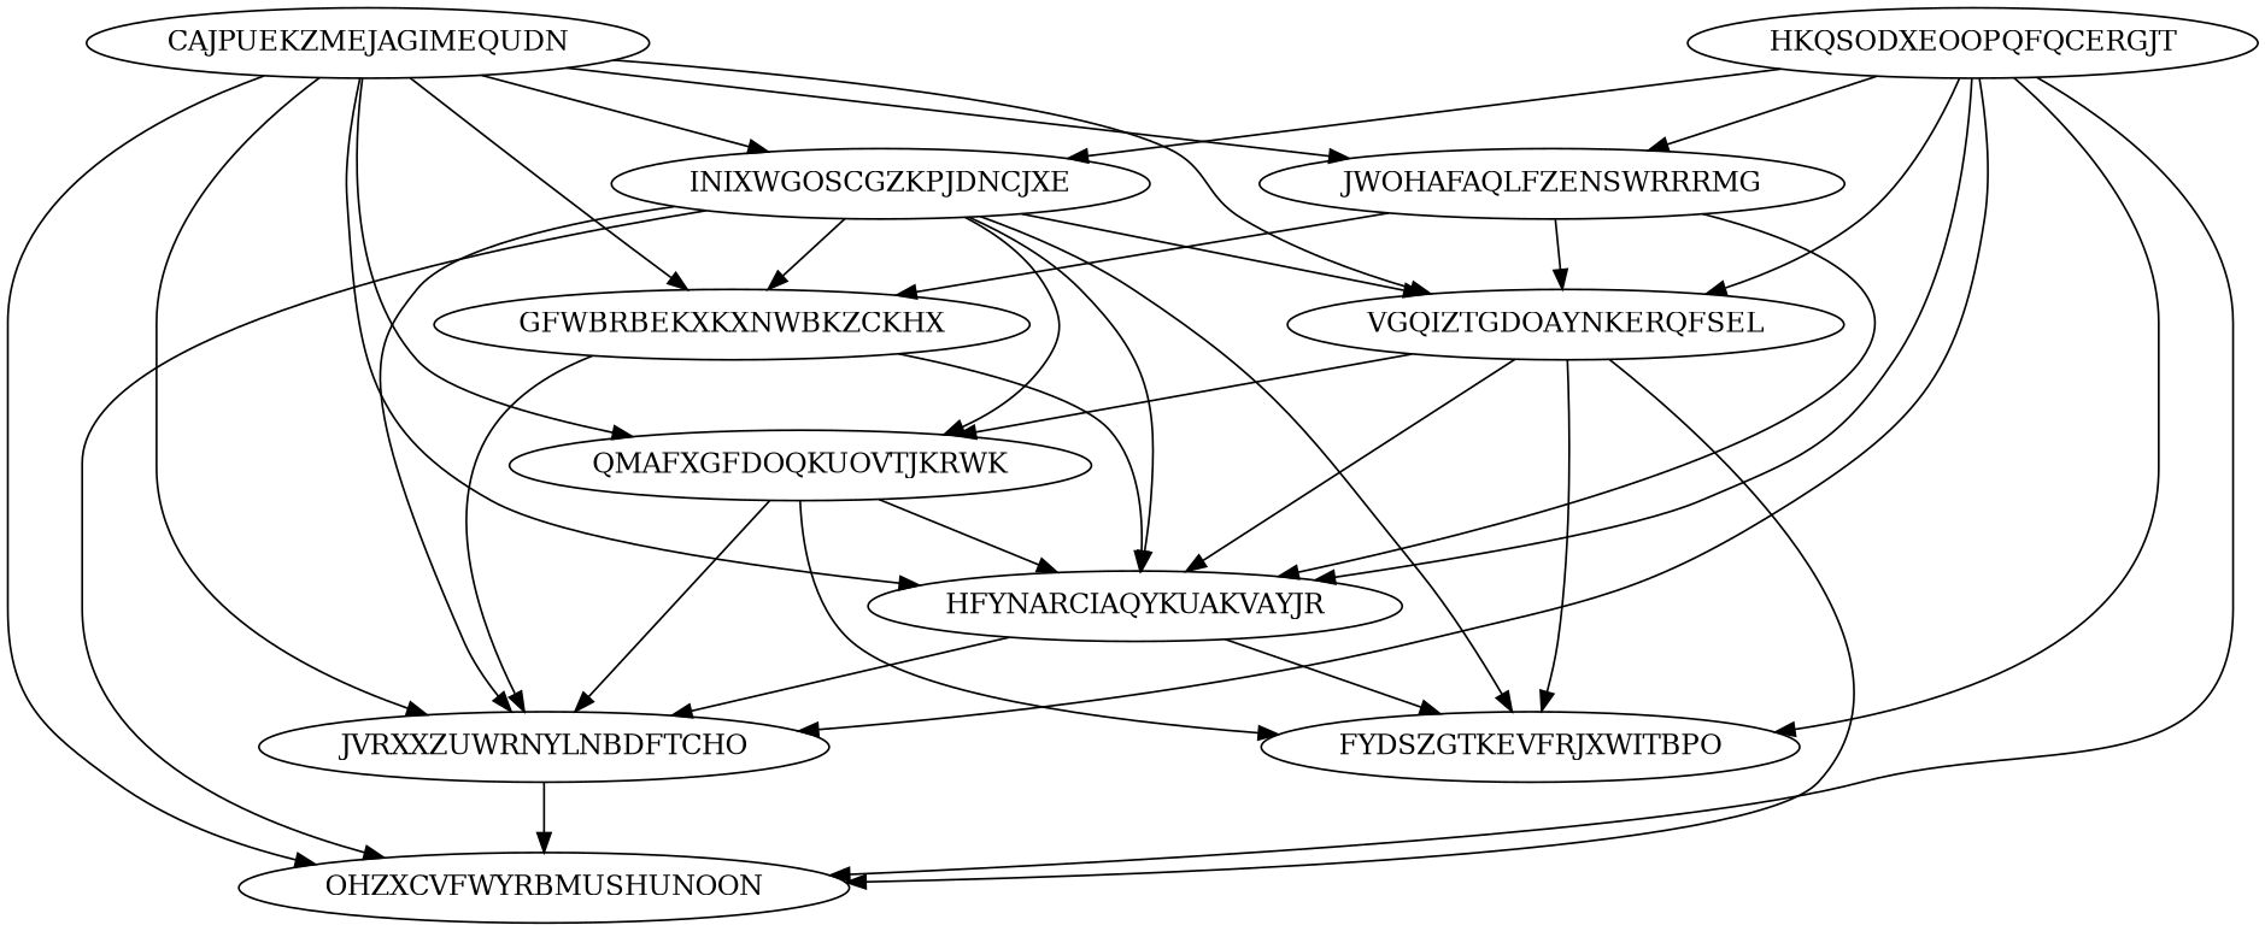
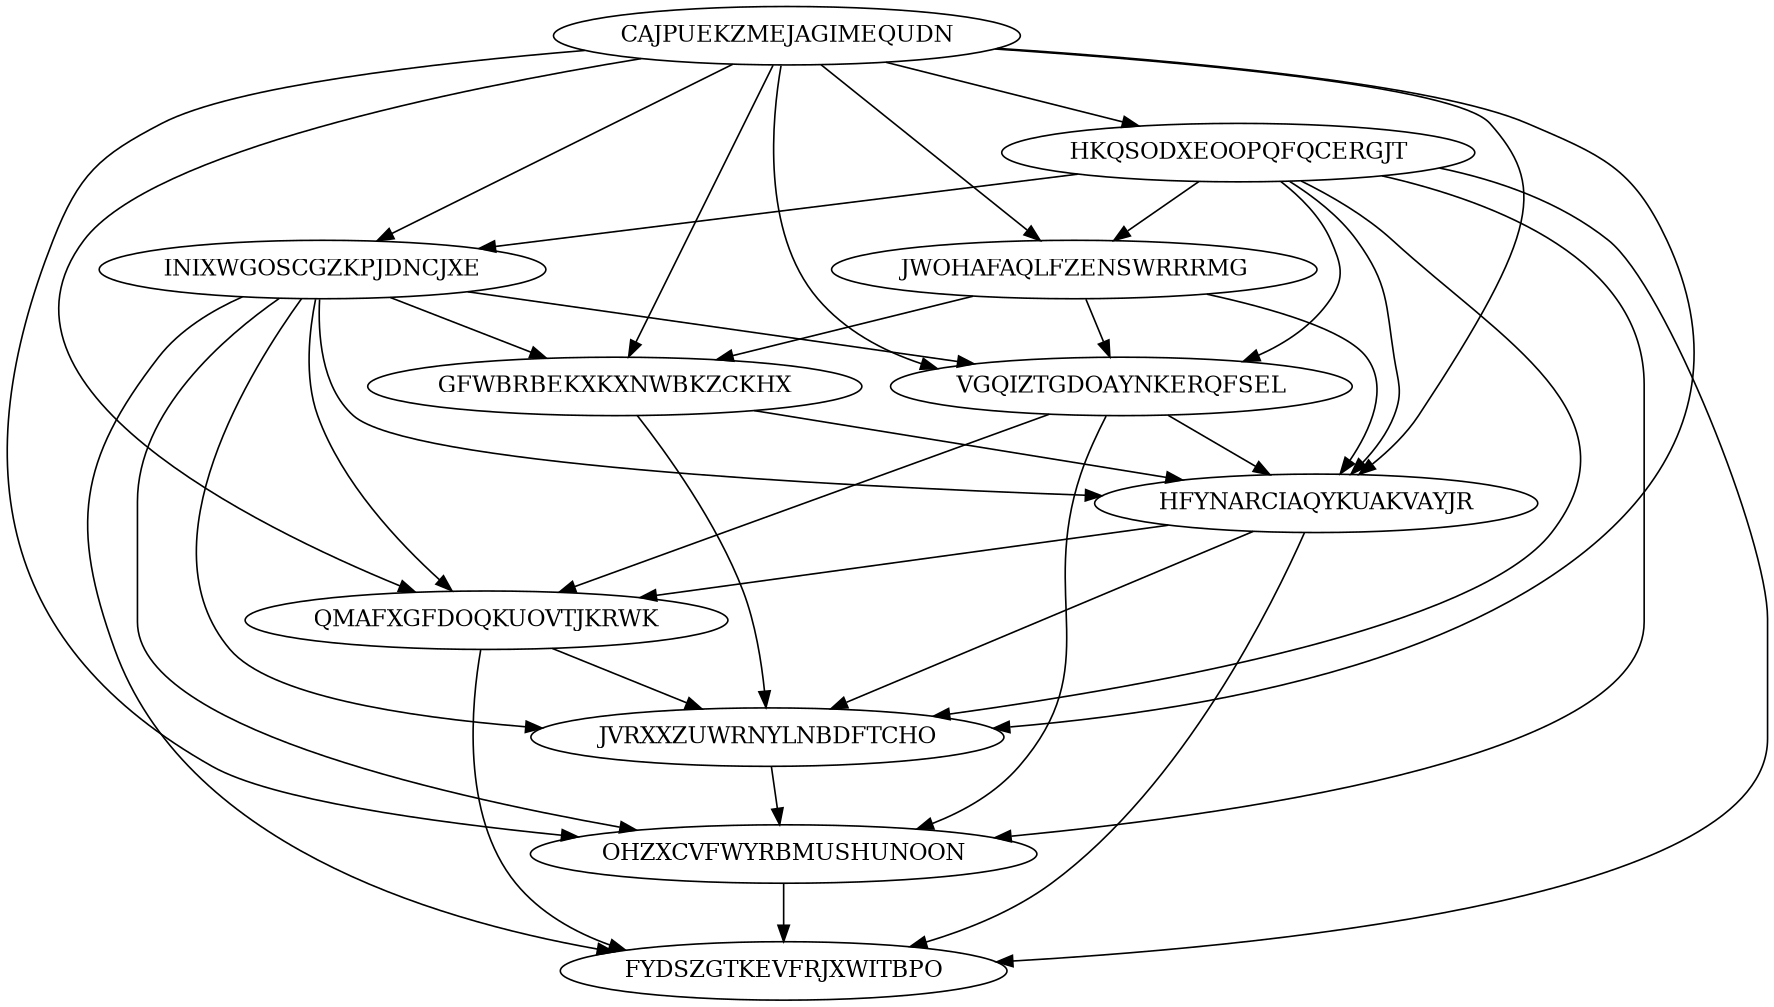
  digraph {
    node [Processor=1 Weight=16]
    edge [Weight=16]
    CAJPUEKZMEJAGIMEQUDN [Start=0 Weight=20]
    HKQSODXEOOPQFQCERGJT [Start=20 Weight=10]
    JWOHAFAQLFZENSWRRRMG [Start=30]
    INIXWGOSCGZKPJDNCJXE [Start=46 Weight=18]
    GFWBRBEKXKXNWBKZCKHX [Processor=2 Start=83]
    VGQIZTGDOAYNKERQFSEL [Start=64 Weight=18]
    QMAFXGFDOQKUOVTJKRWK [Start=82 Weight=17]
    JVRXXZUWRNYLNBDFTCHO [Start=113 Weight=15]
    HFYNARCIAQYKUAKVAYJR [Processor=2 Start=112 Weight=17]
    OHZXCVFWYRBMUSHUNOON [Start=128 Weight=13]
    FYDSZGTKEVFRJXWITBPO [Processor=2 Start=129]
+   CAJPUEKZMEJAGIMEQUDN -> HKQSODXEOOPQFQCERGJT [Weight=20]
    CAJPUEKZMEJAGIMEQUDN -> JWOHAFAQLFZENSWRRRMG [Weight=19]
    CAJPUEKZMEJAGIMEQUDN -> INIXWGOSCGZKPJDNCJXE [Weight=19]
    CAJPUEKZMEJAGIMEQUDN -> GFWBRBEKXKXNWBKZCKHX [Weight=14]
    CAJPUEKZMEJAGIMEQUDN -> VGQIZTGDOAYNKERQFSEL [Weight=18]
    CAJPUEKZMEJAGIMEQUDN -> QMAFXGFDOQKUOVTJKRWK [Weight=10]
    CAJPUEKZMEJAGIMEQUDN -> JVRXXZUWRNYLNBDFTCHO [Weight=13]
    CAJPUEKZMEJAGIMEQUDN -> HFYNARCIAQYKUAKVAYJR [Weight=14]
    CAJPUEKZMEJAGIMEQUDN -> OHZXCVFWYRBMUSHUNOON
    HKQSODXEOOPQFQCERGJT -> JWOHAFAQLFZENSWRRRMG [Weight=17]
    HKQSODXEOOPQFQCERGJT -> INIXWGOSCGZKPJDNCJXE [Weight=18]
    HKQSODXEOOPQFQCERGJT -> VGQIZTGDOAYNKERQFSEL [Weight=17]
    HKQSODXEOOPQFQCERGJT -> JVRXXZUWRNYLNBDFTCHO [Weight=12]
    HKQSODXEOOPQFQCERGJT -> HFYNARCIAQYKUAKVAYJR
    HKQSODXEOOPQFQCERGJT -> OHZXCVFWYRBMUSHUNOON [Weight=11]
    HKQSODXEOOPQFQCERGJT -> FYDSZGTKEVFRJXWITBPO [Weight=10]
    JWOHAFAQLFZENSWRRRMG -> GFWBRBEKXKXNWBKZCKHX
    JWOHAFAQLFZENSWRRRMG -> VGQIZTGDOAYNKERQFSEL [Weight=12]
    JWOHAFAQLFZENSWRRRMG -> HFYNARCIAQYKUAKVAYJR
    INIXWGOSCGZKPJDNCJXE -> GFWBRBEKXKXNWBKZCKHX [Weight=19]
    INIXWGOSCGZKPJDNCJXE -> VGQIZTGDOAYNKERQFSEL
    INIXWGOSCGZKPJDNCJXE -> QMAFXGFDOQKUOVTJKRWK [Weight=17]
    INIXWGOSCGZKPJDNCJXE -> JVRXXZUWRNYLNBDFTCHO [Weight=15]
    INIXWGOSCGZKPJDNCJXE -> HFYNARCIAQYKUAKVAYJR [Weight=17]
    INIXWGOSCGZKPJDNCJXE -> OHZXCVFWYRBMUSHUNOON [Weight=17]
    INIXWGOSCGZKPJDNCJXE -> FYDSZGTKEVFRJXWITBPO [Weight=12]
    GFWBRBEKXKXNWBKZCKHX -> JVRXXZUWRNYLNBDFTCHO [Weight=14]
    GFWBRBEKXKXNWBKZCKHX -> HFYNARCIAQYKUAKVAYJR [Weight=14]
    VGQIZTGDOAYNKERQFSEL -> QMAFXGFDOQKUOVTJKRWK [Weight=11]
    VGQIZTGDOAYNKERQFSEL -> HFYNARCIAQYKUAKVAYJR [Weight=20]
    VGQIZTGDOAYNKERQFSEL -> OHZXCVFWYRBMUSHUNOON [Weight=20]
-   VGQIZTGDOAYNKERQFSEL -> FYDSZGTKEVFRJXWITBPO
+   OHZXCVFWYRBMUSHUNOON -> FYDSZGTKEVFRJXWITBPO
    QMAFXGFDOQKUOVTJKRWK -> JVRXXZUWRNYLNBDFTCHO [Weight=18]
-   QMAFXGFDOQKUOVTJKRWK -> HFYNARCIAQYKUAKVAYJR [Weight=13]
+   HFYNARCIAQYKUAKVAYJR -> QMAFXGFDOQKUOVTJKRWK [Weight=13]
    QMAFXGFDOQKUOVTJKRWK -> FYDSZGTKEVFRJXWITBPO [Weight=11]
    JVRXXZUWRNYLNBDFTCHO -> OHZXCVFWYRBMUSHUNOON [Weight=12]
    HFYNARCIAQYKUAKVAYJR -> JVRXXZUWRNYLNBDFTCHO [Weight=11]
    HFYNARCIAQYKUAKVAYJR -> FYDSZGTKEVFRJXWITBPO [Weight=13]
  }
